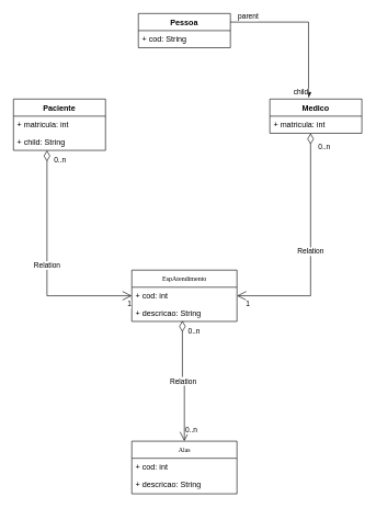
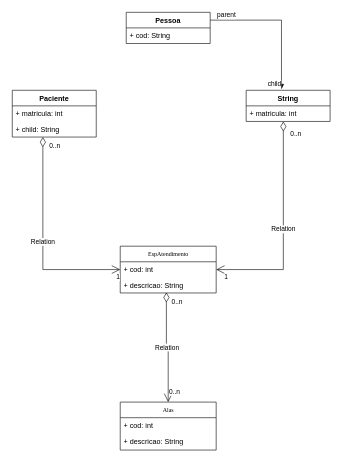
  <mxCell id="0" />
  <mxCell id="1" parent="0" />
  <mxCell id="2" value="Alas" style="swimlane;html=1;fontStyle=0;childLayout=stackLayout;horizontal=1;startSize=26;fillColor=none;horizontalStack=0;resizeParent=1;resizeLast=0;collapsible=1;marginBottom=0;swimlaneFillColor=#ffffff;rounded=0;shadow=0;comic=0;labelBackgroundColor=none;strokeWidth=1;fontFamily=Verdana;fontSize=10;align=center;" parent="1" vertex="1"><mxGeometry x="200" y="670" width="160" height="80" as="geometry" /></mxCell>
  <mxCell id="3" value="+ cod: int&amp;nbsp;" style="text;html=1;strokeColor=none;fillColor=none;align=left;verticalAlign=top;spacingLeft=4;spacingRight=4;whiteSpace=wrap;overflow=hidden;rotatable=0;points=[[0,0.5],[1,0.5]];portConstraint=eastwest;" parent="2" vertex="1"><mxGeometry y="26" width="160" height="26" as="geometry" /></mxCell>
  <mxCell id="4" value="+ descricao: String" style="text;html=1;strokeColor=none;fillColor=none;align=left;verticalAlign=top;spacingLeft=4;spacingRight=4;whiteSpace=wrap;overflow=hidden;rotatable=0;points=[[0,0.5],[1,0.5]];portConstraint=eastwest;" parent="2" vertex="1"><mxGeometry y="52" width="160" height="26" as="geometry" /></mxCell>
  <mxCell id="5" value="EspAtendimento" style="swimlane;html=1;fontStyle=0;childLayout=stackLayout;horizontal=1;startSize=26;fillColor=none;horizontalStack=0;resizeParent=1;resizeLast=0;collapsible=1;marginBottom=0;swimlaneFillColor=#ffffff;rounded=0;shadow=0;comic=0;labelBackgroundColor=none;strokeWidth=1;fontFamily=Verdana;fontSize=10;align=center;" parent="1" vertex="1"><mxGeometry x="200" y="410" width="160" height="78" as="geometry" /></mxCell>
  <mxCell id="6" value="+ cod: int&amp;nbsp;" style="text;html=1;strokeColor=none;fillColor=none;align=left;verticalAlign=top;spacingLeft=4;spacingRight=4;whiteSpace=wrap;overflow=hidden;rotatable=0;points=[[0,0.5],[1,0.5]];portConstraint=eastwest;" vertex="1" parent="5"><mxGeometry y="26" width="160" height="26" as="geometry" /></mxCell>
  <mxCell id="7" value="+ descricao: String" style="text;html=1;strokeColor=none;fillColor=none;align=left;verticalAlign=top;spacingLeft=4;spacingRight=4;whiteSpace=wrap;overflow=hidden;rotatable=0;points=[[0,0.5],[1,0.5]];portConstraint=eastwest;" vertex="1" parent="5"><mxGeometry y="52" width="160" height="26" as="geometry" /></mxCell>
  <mxCell id="8" value="Pessoa" style="swimlane;fontStyle=1;childLayout=stackLayout;horizontal=1;startSize=26;fillColor=none;horizontalStack=0;resizeParent=1;resizeParentMax=0;resizeLast=0;collapsible=1;marginBottom=0;" vertex="1" parent="1"><mxGeometry x="210" y="20" width="140" height="52" as="geometry" /></mxCell>
  <mxCell id="9" value="+ cod: String" style="text;strokeColor=none;fillColor=none;align=left;verticalAlign=top;spacingLeft=4;spacingRight=4;overflow=hidden;rotatable=0;points=[[0,0.5],[1,0.5]];portConstraint=eastwest;" vertex="1" parent="8"><mxGeometry y="26" width="140" height="26" as="geometry" /></mxCell>
  <mxCell id="10" value="Paciente" style="swimlane;fontStyle=1;childLayout=stackLayout;horizontal=1;startSize=26;fillColor=none;horizontalStack=0;resizeParent=1;resizeParentMax=0;resizeLast=0;collapsible=1;marginBottom=0;" vertex="1" parent="1"><mxGeometry x="20" y="150" width="140" height="78" as="geometry" /></mxCell>
  <mxCell id="11" value="+ matricula: int" style="text;strokeColor=none;fillColor=none;align=left;verticalAlign=top;spacingLeft=4;spacingRight=4;overflow=hidden;rotatable=0;points=[[0,0.5],[1,0.5]];portConstraint=eastwest;" vertex="1" parent="10"><mxGeometry y="26" width="140" height="26" as="geometry" /></mxCell>
  <mxCell id="12" value="+ child: String" style="text;strokeColor=none;fillColor=none;align=left;verticalAlign=top;spacingLeft=4;spacingRight=4;overflow=hidden;rotatable=0;points=[[0,0.5],[1,0.5]];portConstraint=eastwest;" vertex="1" parent="10"><mxGeometry y="52" width="140" height="26" as="geometry" /></mxCell>
- <mxCell id="13" value="Medico" style="swimlane;fontStyle=1;childLayout=stackLayout;horizontal=1;startSize=26;fillColor=none;horizontalStack=0;resizeParent=1;resizeParentMax=0;resizeLast=0;collapsible=1;marginBottom=0;" vertex="1" parent="1"><mxGeometry x="410" y="150" width="140" height="52" as="geometry" /></mxCell>
+ <mxCell id="13" value="String" style="swimlane;fontStyle=1;childLayout=stackLayout;horizontal=1;startSize=26;fillColor=none;horizontalStack=0;resizeParent=1;resizeParentMax=0;resizeLast=0;collapsible=1;marginBottom=0;" vertex="1" parent="1"><mxGeometry x="410" y="150" width="140" height="52" as="geometry" /></mxCell>
  <mxCell id="14" value="+ matricula: int" style="text;strokeColor=none;fillColor=none;align=left;verticalAlign=top;spacingLeft=4;spacingRight=4;overflow=hidden;rotatable=0;points=[[0,0.5],[1,0.5]];portConstraint=eastwest;" vertex="1" parent="13"><mxGeometry y="26" width="140" height="26" as="geometry" /></mxCell>
  <mxCell id="15" value="" style="endArrow=block;html=1;edgeStyle=orthogonalEdgeStyle;rounded=0;exitX=1;exitY=0.25;exitDx=0;exitDy=0;entryX=0.421;entryY=-0.038;entryDx=0;entryDy=0;entryPerimeter=0;" edge="1" parent="1" source="8" target="13"><mxGeometry relative="1" as="geometry"><mxPoint x="390" y="40" as="sourcePoint" /><mxPoint x="550" y="40" as="targetPoint" /></mxGeometry></mxCell>
  <mxCell id="16" value="parent" style="edgeLabel;resizable=0;html=1;align=left;verticalAlign=bottom;" connectable="0" vertex="1" parent="15"><mxGeometry x="-1" relative="1" as="geometry"><mxPoint x="10" as="offset" /></mxGeometry></mxCell>
  <mxCell id="17" value="child" style="edgeLabel;resizable=0;html=1;align=right;verticalAlign=bottom;" connectable="0" vertex="1" parent="15"><mxGeometry x="1" relative="1" as="geometry" /></mxCell>
  <mxCell id="18" value="Relation" style="endArrow=open;html=1;endSize=12;startArrow=diamondThin;startSize=14;startFill=0;edgeStyle=orthogonalEdgeStyle;rounded=0;entryX=0.5;entryY=0;entryDx=0;entryDy=0;exitX=0.481;exitY=0.962;exitDx=0;exitDy=0;exitPerimeter=0;" edge="1" parent="1" source="7" target="2"><mxGeometry relative="1" as="geometry"><mxPoint x="100" y="320" as="sourcePoint" /><mxPoint x="260" y="320" as="targetPoint" /></mxGeometry></mxCell>
  <mxCell id="19" value="0..n" style="edgeLabel;resizable=0;html=1;align=left;verticalAlign=top;" connectable="0" vertex="1" parent="18"><mxGeometry x="-1" relative="1" as="geometry"><mxPoint x="7" y="3" as="offset" /></mxGeometry></mxCell>
  <mxCell id="20" value="0..n" style="edgeLabel;resizable=0;html=1;align=right;verticalAlign=top;" connectable="0" vertex="1" parent="18"><mxGeometry x="1" relative="1" as="geometry"><mxPoint x="20" y="-30" as="offset" /></mxGeometry></mxCell>
  <mxCell id="21" value="Relation" style="endArrow=open;html=1;endSize=12;startArrow=diamondThin;startSize=14;startFill=0;edgeStyle=orthogonalEdgeStyle;rounded=0;entryX=1;entryY=0.5;entryDx=0;entryDy=0;" edge="1" parent="1" source="13" target="6"><mxGeometry relative="1" as="geometry"><mxPoint x="430" y="270" as="sourcePoint" /><mxPoint x="590" y="270" as="targetPoint" /><Array as="points"><mxPoint x="472" y="449" /></Array></mxGeometry></mxCell>
  <mxCell id="22" value="0..n" style="edgeLabel;resizable=0;html=1;align=left;verticalAlign=top;" connectable="0" vertex="1" parent="21"><mxGeometry x="-1" relative="1" as="geometry"><mxPoint x="10" y="8" as="offset" /></mxGeometry></mxCell>
  <mxCell id="23" value="1" style="edgeLabel;resizable=0;html=1;align=right;verticalAlign=top;" connectable="0" vertex="1" parent="21"><mxGeometry x="1" relative="1" as="geometry"><mxPoint x="20" as="offset" /></mxGeometry></mxCell>
  <mxCell id="24" value="Relation" style="endArrow=open;html=1;endSize=12;startArrow=diamondThin;startSize=14;startFill=0;edgeStyle=orthogonalEdgeStyle;rounded=0;entryX=0;entryY=0.5;entryDx=0;entryDy=0;" edge="1" parent="1" source="12" target="6"><mxGeometry relative="1" as="geometry"><mxPoint x="0" y="430" as="sourcePoint" /><mxPoint x="160" y="430" as="targetPoint" /><Array as="points"><mxPoint x="71" y="449" /></Array></mxGeometry></mxCell>
  <mxCell id="25" value="0..n" style="edgeLabel;resizable=0;html=1;align=left;verticalAlign=top;" connectable="0" vertex="1" parent="24"><mxGeometry x="-1" relative="1" as="geometry"><mxPoint x="9" y="2" as="offset" /></mxGeometry></mxCell>
  <mxCell id="26" value="1" style="edgeLabel;resizable=0;html=1;align=right;verticalAlign=top;" connectable="0" vertex="1" parent="24"><mxGeometry x="1" relative="1" as="geometry" /></mxCell>
